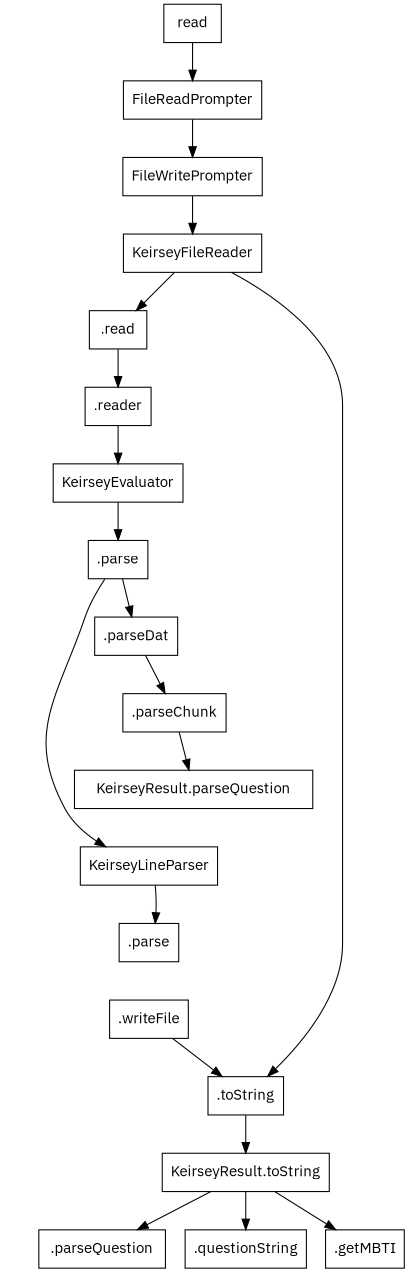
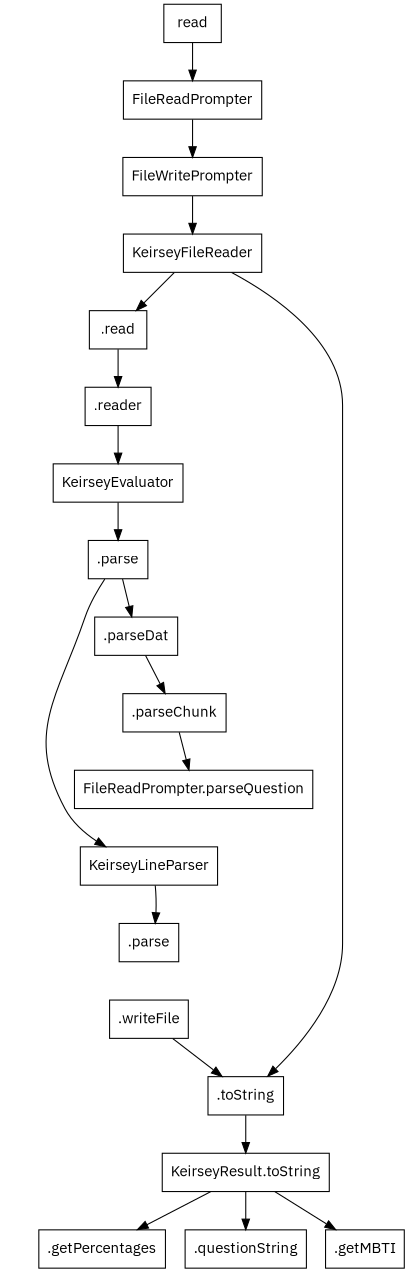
  digraph {
    fontname="IBM Plex Sans"
    node [fontname="IBM Plex Sans" shape=box]
    edge [fontname="IBM Plex Sans"]
    n1 [label=read]
    FileReadPrompter
    FileWritePrompter
    KeirseyFileReader
    ".read"
    ".toString"
    ".writeFile"
    ".reader"
    KeirseyEvaluator
    n10 [label="KeirseyResult.toString"]
-   "KeirseyResult.parseQuestion"
+   "KeirseyResult.parseQuestion" [label="FileReadPrompter.parseQuestion"]
    KeirseyLineParser
    n13 [label=".parse"]
    n14 [label=".parse"]
    ".parseDat"
    ".parseChunk"
-   ".getPercentages" [label=".parseQuestion"]
+   ".getPercentages"
    ".questionString"
    ".getMBTI"
    n1 -> FileReadPrompter
    FileReadPrompter -> FileWritePrompter
    FileWritePrompter -> KeirseyFileReader
    KeirseyFileReader -> ".read"
    KeirseyFileReader -> ".toString"
    ".read" -> ".writeFile" [style=invis]
    ".read" -> ".reader"
    ".toString" -> n10
    ".writeFile" -> ".toString"
    ".reader" -> KeirseyEvaluator
    KeirseyEvaluator -> n14
    n10 -> ".getPercentages"
    n10 -> ".questionString"
    n10 -> ".getMBTI"
    "KeirseyResult.parseQuestion" -> KeirseyLineParser [style=invis]
    KeirseyLineParser -> n13 [style=invis]
    KeirseyLineParser -> n13
    n13 -> ".writeFile" [style=invis]
    n14 -> KeirseyLineParser
    n14 -> ".parseDat"
    ".parseDat" -> ".parseChunk"
    ".parseChunk" -> "KeirseyResult.parseQuestion"
  }
